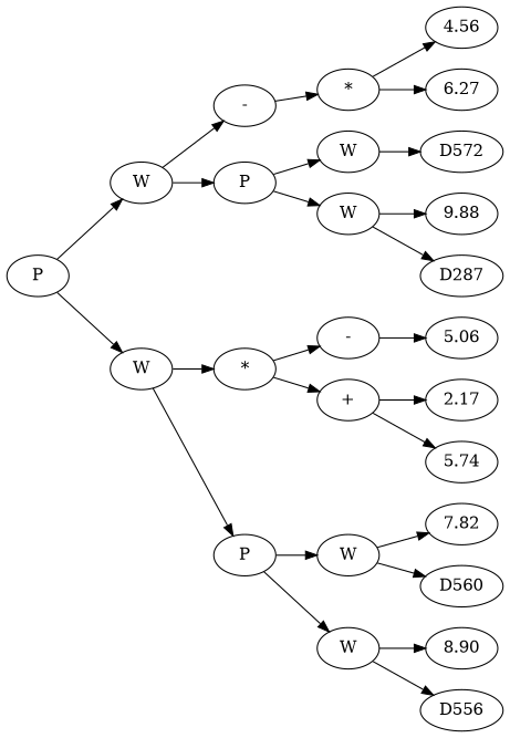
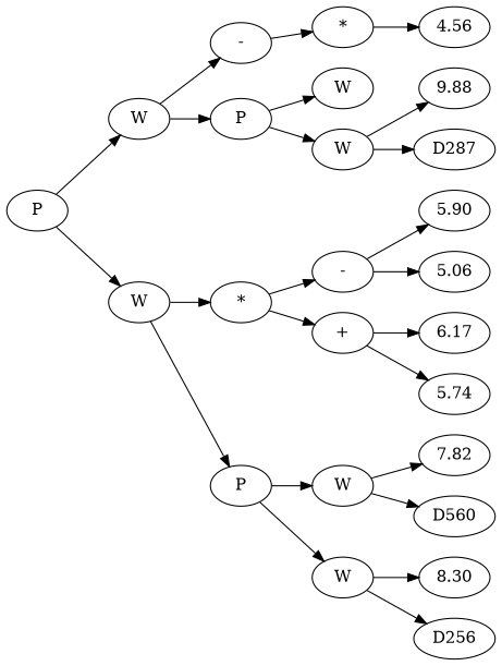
  digraph {
    rankdir=LR
    n1 [label=P]
    n2 [label=W]
    n3 [label=W]
    n4 [label="-"]
    n5 [label=P]
    n6 [label="*"]
    n7 [label=P]
    n8 [label="*"]
    n9 [label=W]
    n10 [label=W]
    n11 [label=4.56]
-   n12 [label=6.27]
-   n13 [label=D572]
    n14 [label=9.88]
    n15 [label=D287]
    n16 [label="-"]
    n17 [label="+"]
    n18 [label=W]
    n19 [label=W]
+   n20 [label=5.90]
    n21 [label=5.06]
-   n22 [label=2.17]
+   n22 [label=6.17]
    n23 [label=5.74]
    n24 [label=7.82]
    n25 [label=D560]
-   n26 [label=8.90]
-   n27 [label=D556]
+   n26 [label=8.30]
+   n27 [label=D256]
    n1 -> n2
    n1 -> n3
    n2 -> n4
    n2 -> n5
    n3 -> n6
    n3 -> n7
    n4 -> n8
    n5 -> n9
    n5 -> n10
    n6 -> n16
    n6 -> n17
    n7 -> n18
    n7 -> n19
    n8 -> n11
-   n8 -> n12
-   n9 -> n13
    n10 -> n14
    n10 -> n15
+   n16 -> n20
    n16 -> n21
    n17 -> n22
    n17 -> n23
    n18 -> n24
    n18 -> n25
    n19 -> n26
    n19 -> n27
  }
